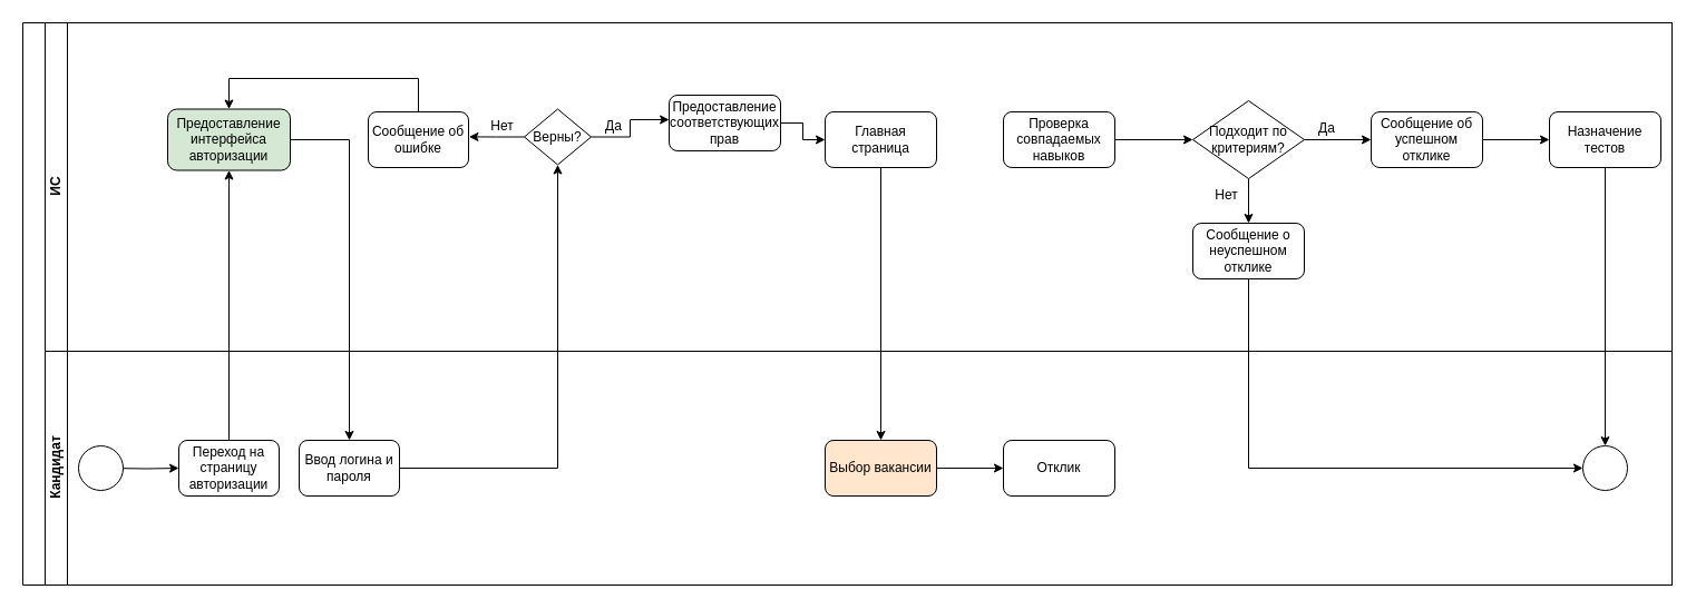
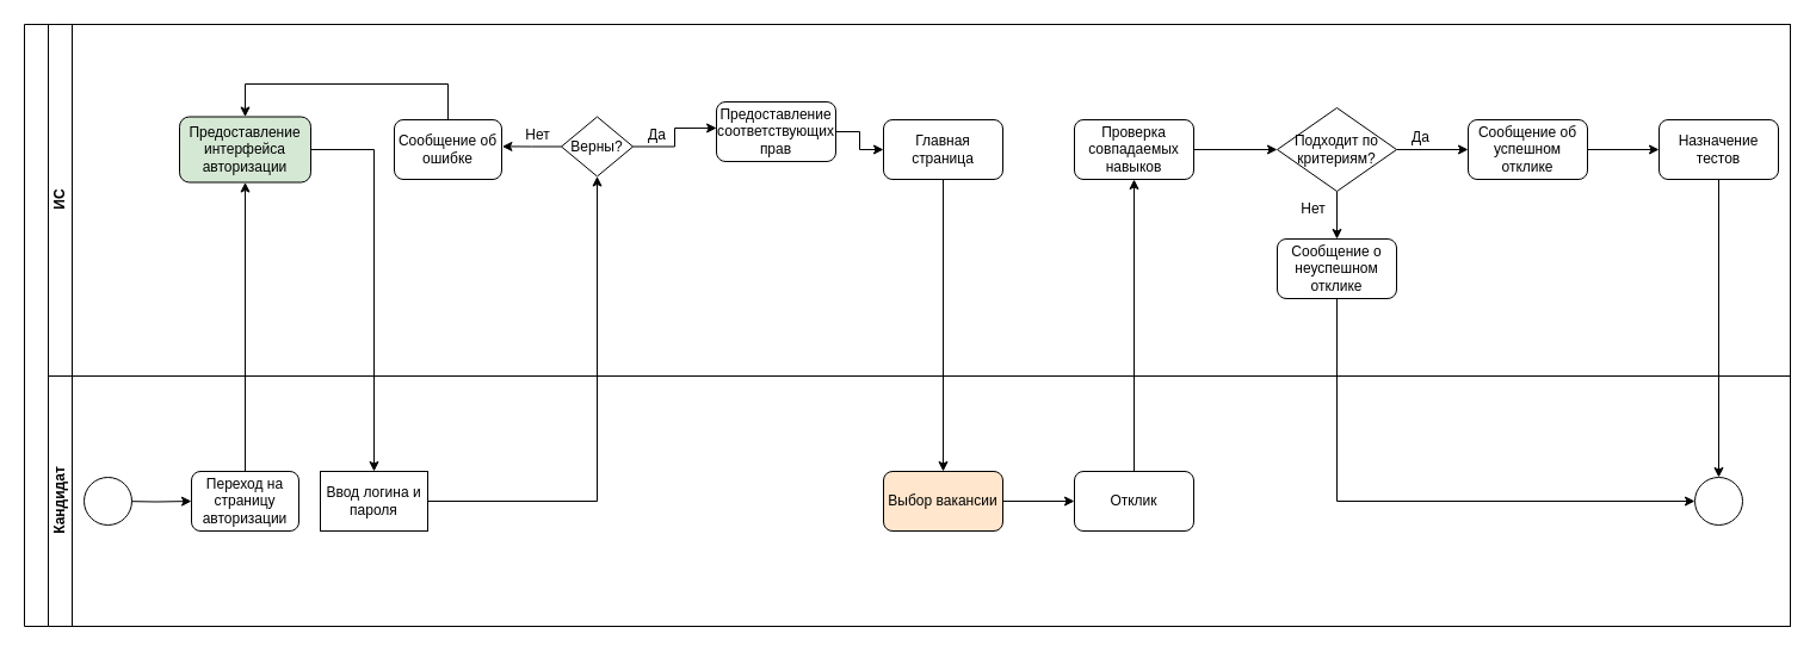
  <mxCell id="0" />
  <mxCell id="1" parent="0" />
  <mxCell id="2" value="" style="swimlane;html=1;childLayout=stackLayout;resizeParent=1;resizeParentMax=0;horizontal=0;startSize=20;horizontalStack=0;" parent="1" vertex="1"><mxGeometry x="20" y="20" width="1480" height="505" as="geometry"><mxRectangle x="120" y="120" width="40" height="50" as="alternateBounds" /></mxGeometry></mxCell>
  <mxCell id="3" style="edgeStyle=orthogonalEdgeStyle;rounded=0;orthogonalLoop=1;jettySize=auto;html=1;" edge="1" parent="2" source="9" target="34"><mxGeometry relative="1" as="geometry" /></mxCell>
  <mxCell id="4" style="edgeStyle=orthogonalEdgeStyle;rounded=0;orthogonalLoop=1;jettySize=auto;html=1;entryX=0.5;entryY=1;entryDx=0;entryDy=0;" edge="1" parent="2" source="34" target="10"><mxGeometry relative="1" as="geometry" /></mxCell>
  <mxCell id="5" style="edgeStyle=orthogonalEdgeStyle;rounded=0;orthogonalLoop=1;jettySize=auto;html=1;entryX=0.5;entryY=0;entryDx=0;entryDy=0;" edge="1" parent="2" source="19" target="36"><mxGeometry relative="1" as="geometry" /></mxCell>
+ <mxCell id="6" style="edgeStyle=orthogonalEdgeStyle;rounded=0;orthogonalLoop=1;jettySize=auto;html=1;entryX=0.5;entryY=1;entryDx=0;entryDy=0;" edge="1" parent="2" source="37" target="21"><mxGeometry relative="1" as="geometry" /></mxCell>
  <mxCell id="7" value="" style="edgeStyle=orthogonalEdgeStyle;rounded=0;orthogonalLoop=1;jettySize=auto;html=1;exitX=0.5;exitY=1;exitDx=0;exitDy=0;entryX=0;entryY=0.5;entryDx=0;entryDy=0;" edge="1" parent="2" source="28" target="38"><mxGeometry relative="1" as="geometry"><mxPoint x="1100" y="260" as="sourcePoint" /><mxPoint x="1390" y="400" as="targetPoint" /><Array as="points"><mxPoint x="1100" y="400" /></Array></mxGeometry></mxCell>
  <mxCell id="8" value="ИС" style="swimlane;html=1;startSize=20;horizontal=0;" parent="2" vertex="1"><mxGeometry x="20" width="1460" height="295" as="geometry" /></mxCell>
  <mxCell id="9" value="Предоставление интерфейса авторизации" style="rounded=1;whiteSpace=wrap;html=1;fillColor=#d5e8d4;" vertex="1" parent="8"><mxGeometry x="110" y="77.5" width="110" height="55" as="geometry" /></mxCell>
  <mxCell id="10" value="Верны?" style="rhombus;whiteSpace=wrap;html=1;" vertex="1" parent="8"><mxGeometry x="430" y="77.5" width="60" height="50" as="geometry" /></mxCell>
  <mxCell id="11" style="edgeStyle=orthogonalEdgeStyle;rounded=0;orthogonalLoop=1;jettySize=auto;html=1;" edge="1" parent="8" source="12" target="9"><mxGeometry relative="1" as="geometry"><Array as="points"><mxPoint x="335" y="50" /><mxPoint x="165" y="50" /></Array></mxGeometry></mxCell>
  <mxCell id="12" value="Сообщение об ошибке" style="rounded=1;whiteSpace=wrap;html=1;" vertex="1" parent="8"><mxGeometry x="290" y="80" width="90" height="50" as="geometry" /></mxCell>
  <mxCell id="13" style="edgeStyle=orthogonalEdgeStyle;rounded=0;orthogonalLoop=1;jettySize=auto;html=1;entryX=1.005;entryY=0.448;entryDx=0;entryDy=0;entryPerimeter=0;" edge="1" parent="8" source="10" target="12"><mxGeometry relative="1" as="geometry" /></mxCell>
  <mxCell id="14" value="Нет" style="text;html=1;align=center;verticalAlign=middle;resizable=0;points=[];autosize=1;strokeColor=none;fillColor=none;" vertex="1" parent="8"><mxGeometry x="390" y="77.5" width="40" height="30" as="geometry" /></mxCell>
  <mxCell id="15" style="edgeStyle=orthogonalEdgeStyle;rounded=0;orthogonalLoop=1;jettySize=auto;html=1;entryX=0;entryY=0.5;entryDx=0;entryDy=0;" edge="1" parent="8" source="16" target="19"><mxGeometry relative="1" as="geometry" /></mxCell>
  <mxCell id="16" value="Предоставление соответствующих прав" style="rounded=1;whiteSpace=wrap;html=1;" vertex="1" parent="8"><mxGeometry x="560" y="65" width="100" height="50" as="geometry" /></mxCell>
  <mxCell id="17" style="edgeStyle=orthogonalEdgeStyle;rounded=0;orthogonalLoop=1;jettySize=auto;html=1;entryX=0.001;entryY=0.439;entryDx=0;entryDy=0;entryPerimeter=0;" edge="1" parent="8" source="10" target="16"><mxGeometry relative="1" as="geometry" /></mxCell>
  <mxCell id="18" value="Да" style="text;html=1;align=center;verticalAlign=middle;resizable=0;points=[];autosize=1;strokeColor=none;fillColor=none;" vertex="1" parent="8"><mxGeometry x="490" y="77.5" width="40" height="30" as="geometry" /></mxCell>
  <mxCell id="19" value="Главная страница" style="rounded=1;whiteSpace=wrap;html=1;" vertex="1" parent="8"><mxGeometry x="700" y="80" width="100" height="50" as="geometry" /></mxCell>
  <mxCell id="20" style="edgeStyle=orthogonalEdgeStyle;rounded=0;orthogonalLoop=1;jettySize=auto;html=1;entryX=0;entryY=0.5;entryDx=0;entryDy=0;" edge="1" parent="8" source="21" target="24"><mxGeometry relative="1" as="geometry" /></mxCell>
  <mxCell id="21" value="Проверка совпадаемых навыков" style="rounded=1;whiteSpace=wrap;html=1;" vertex="1" parent="8"><mxGeometry x="860" y="80" width="100" height="50" as="geometry" /></mxCell>
  <mxCell id="22" style="edgeStyle=orthogonalEdgeStyle;rounded=0;orthogonalLoop=1;jettySize=auto;html=1;entryX=0;entryY=0.5;entryDx=0;entryDy=0;" edge="1" parent="8" source="24" target="26"><mxGeometry relative="1" as="geometry" /></mxCell>
  <mxCell id="23" style="edgeStyle=orthogonalEdgeStyle;rounded=0;orthogonalLoop=1;jettySize=auto;html=1;" edge="1" parent="8" source="24" target="28"><mxGeometry relative="1" as="geometry" /></mxCell>
  <mxCell id="24" value="Подходит по критериям?" style="rhombus;whiteSpace=wrap;html=1;" vertex="1" parent="8"><mxGeometry x="1030" y="70" width="100" height="70" as="geometry" /></mxCell>
  <mxCell id="25" style="edgeStyle=orthogonalEdgeStyle;rounded=0;orthogonalLoop=1;jettySize=auto;html=1;entryX=0;entryY=0.5;entryDx=0;entryDy=0;" edge="1" parent="8" source="26" target="30"><mxGeometry relative="1" as="geometry" /></mxCell>
  <mxCell id="26" value="Сообщение об успешном отклике" style="rounded=1;whiteSpace=wrap;html=1;" vertex="1" parent="8"><mxGeometry x="1190" y="80" width="100" height="50" as="geometry" /></mxCell>
  <mxCell id="27" value="Да" style="text;html=1;align=center;verticalAlign=middle;resizable=0;points=[];autosize=1;strokeColor=none;fillColor=none;" vertex="1" parent="8"><mxGeometry x="1130" y="80" width="40" height="30" as="geometry" /></mxCell>
  <mxCell id="28" value="Сообщение о неуспешном отклике" style="rounded=1;whiteSpace=wrap;html=1;" vertex="1" parent="8"><mxGeometry x="1030" y="180" width="100" height="50" as="geometry" /></mxCell>
  <mxCell id="29" value="Нет" style="text;html=1;align=center;verticalAlign=middle;resizable=0;points=[];autosize=1;strokeColor=none;fillColor=none;" vertex="1" parent="8"><mxGeometry x="1040" y="140" width="40" height="30" as="geometry" /></mxCell>
  <mxCell id="30" value="Назначение тестов" style="rounded=1;whiteSpace=wrap;html=1;" vertex="1" parent="8"><mxGeometry x="1350" y="80" width="100" height="50" as="geometry" /></mxCell>
  <mxCell id="31" value="Кандидат" style="swimlane;html=1;startSize=20;horizontal=0;" parent="2" vertex="1"><mxGeometry x="20" y="295" width="1460" height="210" as="geometry" /></mxCell>
  <mxCell id="32" style="edgeStyle=orthogonalEdgeStyle;rounded=0;orthogonalLoop=1;jettySize=auto;html=1;" edge="1" parent="31" target="33"><mxGeometry relative="1" as="geometry"><mxPoint x="60" y="105" as="sourcePoint" /></mxGeometry></mxCell>
  <mxCell id="33" value="Переход на страницу авторизации" style="rounded=1;whiteSpace=wrap;html=1;" vertex="1" parent="31"><mxGeometry x="120" y="80" width="90" height="50" as="geometry" /></mxCell>
- <mxCell id="34" value="Ввод логина и пароля" style="rounded=1;whiteSpace=wrap;html=1;" vertex="1" parent="31"><mxGeometry x="228" y="80" width="90" height="50" as="geometry" /></mxCell>
+ <mxCell id="34" value="Ввод логина и пароля" style="whiteSpace=wrap;html=1;rounded=0;" vertex="1" parent="31"><mxGeometry x="228" y="80" width="90" height="50" as="geometry" /></mxCell>
  <mxCell id="35" style="edgeStyle=orthogonalEdgeStyle;rounded=0;orthogonalLoop=1;jettySize=auto;html=1;entryX=0;entryY=0.5;entryDx=0;entryDy=0;" edge="1" parent="31" source="36" target="37"><mxGeometry relative="1" as="geometry" /></mxCell>
  <mxCell id="36" value="Выбор вакансии" style="rounded=1;whiteSpace=wrap;html=1;fillColor=#ffe6cc;" vertex="1" parent="31"><mxGeometry x="700" y="80" width="100" height="50" as="geometry" /></mxCell>
  <mxCell id="37" value="Отклик" style="rounded=1;whiteSpace=wrap;html=1;" vertex="1" parent="31"><mxGeometry x="860" y="80" width="100" height="50" as="geometry" /></mxCell>
  <mxCell id="38" value="" style="ellipse;whiteSpace=wrap;html=1;" vertex="1" parent="31"><mxGeometry x="1380" y="85" width="40" height="40" as="geometry" /></mxCell>
  <mxCell id="39" value="" style="ellipse;whiteSpace=wrap;html=1;" vertex="1" parent="31"><mxGeometry x="30" y="85" width="40" height="40" as="geometry" /></mxCell>
  <mxCell id="40" style="edgeStyle=orthogonalEdgeStyle;rounded=0;orthogonalLoop=1;jettySize=auto;html=1;entryX=0.5;entryY=0;entryDx=0;entryDy=0;" edge="1" parent="2" source="30" target="38"><mxGeometry relative="1" as="geometry"><mxPoint x="1420" y="370" as="targetPoint" /></mxGeometry></mxCell>
  <mxCell id="41" value="" style="endArrow=classic;html=1;rounded=0;entryX=0.5;entryY=1;entryDx=0;entryDy=0;exitX=0.5;exitY=0;exitDx=0;exitDy=0;" edge="1" parent="2" source="33" target="9"><mxGeometry width="50" height="50" relative="1" as="geometry"><mxPoint x="130" y="300" as="sourcePoint" /><mxPoint x="180" y="250" as="targetPoint" /></mxGeometry></mxCell>
